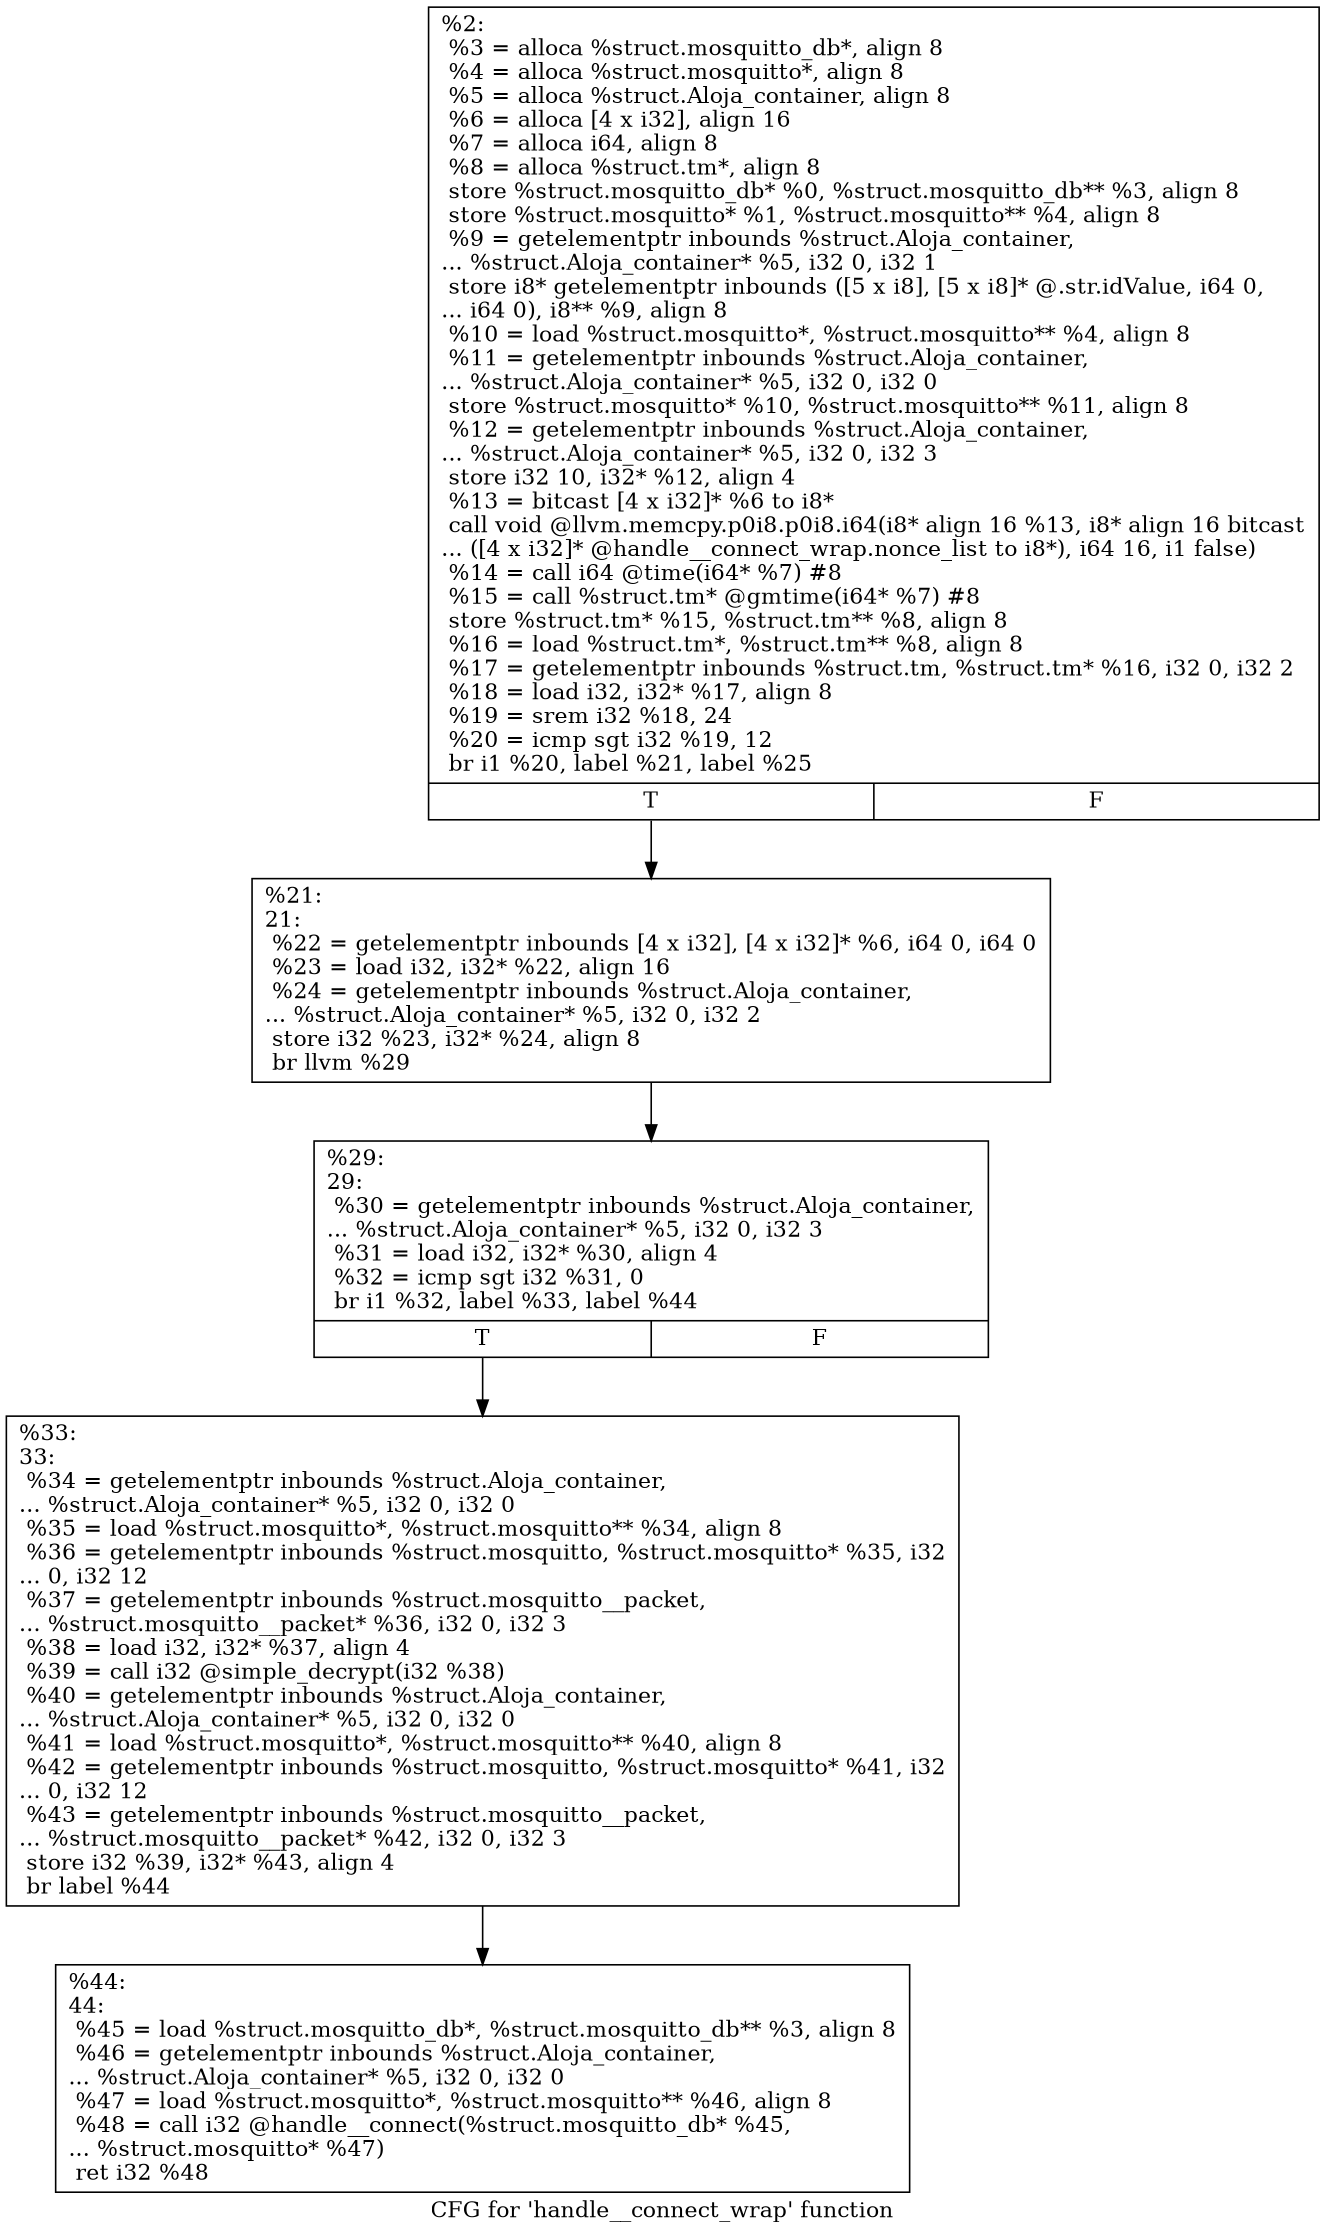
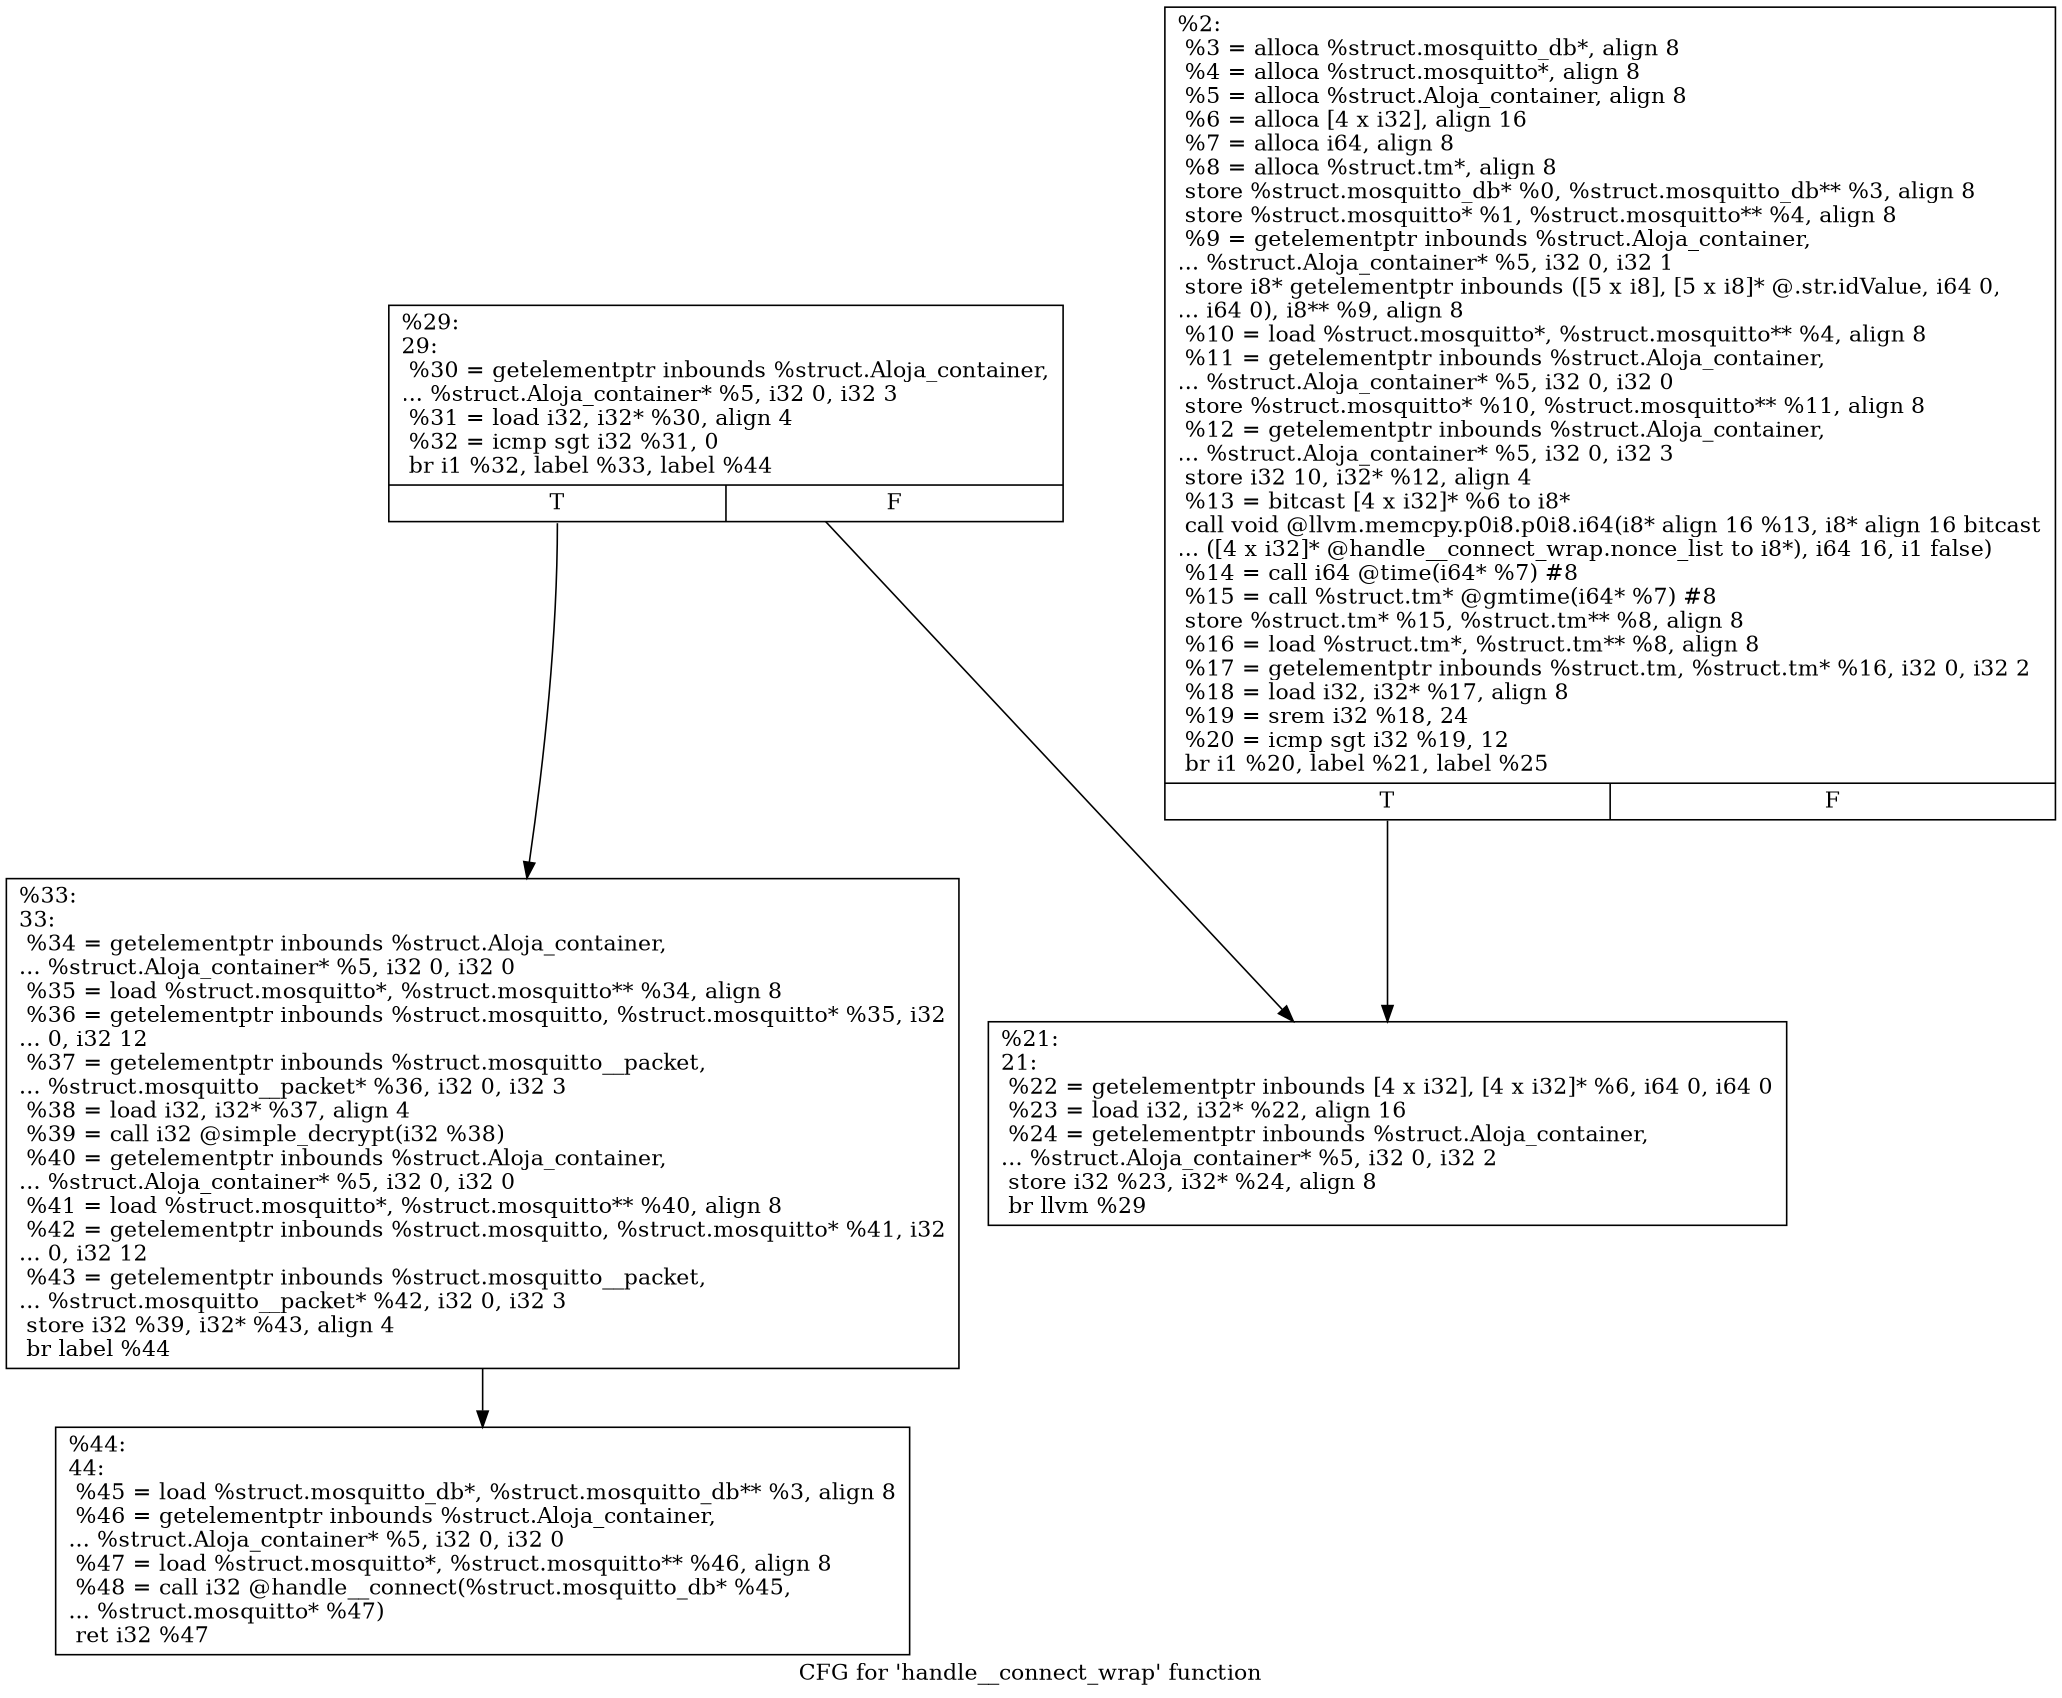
  digraph {
    label="CFG for 'handle__connect_wrap' function"
    node [shape=record]
    n1 [label="{%2:\l  %3 = alloca %struct.mosquitto_db*, align 8\l  %4 = alloca %struct.mosquitto*, align 8\l  %5 = alloca %struct.Aloja_container, align 8\l  %6 = alloca [4 x i32], align 16\l  %7 = alloca i64, align 8\l  %8 = alloca %struct.tm*, align 8\l  store %struct.mosquitto_db* %0, %struct.mosquitto_db** %3, align 8\l  store %struct.mosquitto* %1, %struct.mosquitto** %4, align 8\l  %9 = getelementptr inbounds %struct.Aloja_container,\l... %struct.Aloja_container* %5, i32 0, i32 1\l  store i8* getelementptr inbounds ([5 x i8], [5 x i8]* @.str.idValue, i64 0,\l... i64 0), i8** %9, align 8\l  %10 = load %struct.mosquitto*, %struct.mosquitto** %4, align 8\l  %11 = getelementptr inbounds %struct.Aloja_container,\l... %struct.Aloja_container* %5, i32 0, i32 0\l  store %struct.mosquitto* %10, %struct.mosquitto** %11, align 8\l  %12 = getelementptr inbounds %struct.Aloja_container,\l... %struct.Aloja_container* %5, i32 0, i32 3\l  store i32 10, i32* %12, align 4\l  %13 = bitcast [4 x i32]* %6 to i8*\l  call void @llvm.memcpy.p0i8.p0i8.i64(i8* align 16 %13, i8* align 16 bitcast\l... ([4 x i32]* @handle__connect_wrap.nonce_list to i8*), i64 16, i1 false)\l  %14 = call i64 @time(i64* %7) #8\l  %15 = call %struct.tm* @gmtime(i64* %7) #8\l  store %struct.tm* %15, %struct.tm** %8, align 8\l  %16 = load %struct.tm*, %struct.tm** %8, align 8\l  %17 = getelementptr inbounds %struct.tm, %struct.tm* %16, i32 0, i32 2\l  %18 = load i32, i32* %17, align 8\l  %19 = srem i32 %18, 24\l  %20 = icmp sgt i32 %19, 12\l  br i1 %20, label %21, label %25\l|{<s0>T|<s1>F}}"]
    n2 [label="{%21:\l21:                                               \l  %22 = getelementptr inbounds [4 x i32], [4 x i32]* %6, i64 0, i64 0\l  %23 = load i32, i32* %22, align 16\l  %24 = getelementptr inbounds %struct.Aloja_container,\l... %struct.Aloja_container* %5, i32 0, i32 2\l  store i32 %23, i32* %24, align 8\l  br llvm %29\l}"]
    n3 [label="{%29:\l29:                                               \l  %30 = getelementptr inbounds %struct.Aloja_container,\l... %struct.Aloja_container* %5, i32 0, i32 3\l  %31 = load i32, i32* %30, align 4\l  %32 = icmp sgt i32 %31, 0\l  br i1 %32, label %33, label %44\l|{<s0>T|<s1>F}}"]
    n4 [label="{%33:\l33:                                               \l  %34 = getelementptr inbounds %struct.Aloja_container,\l... %struct.Aloja_container* %5, i32 0, i32 0\l  %35 = load %struct.mosquitto*, %struct.mosquitto** %34, align 8\l  %36 = getelementptr inbounds %struct.mosquitto, %struct.mosquitto* %35, i32\l... 0, i32 12\l  %37 = getelementptr inbounds %struct.mosquitto__packet,\l... %struct.mosquitto__packet* %36, i32 0, i32 3\l  %38 = load i32, i32* %37, align 4\l  %39 = call i32 @simple_decrypt(i32 %38)\l  %40 = getelementptr inbounds %struct.Aloja_container,\l... %struct.Aloja_container* %5, i32 0, i32 0\l  %41 = load %struct.mosquitto*, %struct.mosquitto** %40, align 8\l  %42 = getelementptr inbounds %struct.mosquitto, %struct.mosquitto* %41, i32\l... 0, i32 12\l  %43 = getelementptr inbounds %struct.mosquitto__packet,\l... %struct.mosquitto__packet* %42, i32 0, i32 3\l  store i32 %39, i32* %43, align 4\l  br label %44\l}"]
-   n5 [label="{%44:\l44:                                               \l  %45 = load %struct.mosquitto_db*, %struct.mosquitto_db** %3, align 8\l  %46 = getelementptr inbounds %struct.Aloja_container,\l... %struct.Aloja_container* %5, i32 0, i32 0\l  %47 = load %struct.mosquitto*, %struct.mosquitto** %46, align 8\l  %48 = call i32 @handle__connect(%struct.mosquitto_db* %45,\l... %struct.mosquitto* %47)\l  ret i32 %48\l}"]
+   n5 [label="{%44:\l44:                                               \l  %45 = load %struct.mosquitto_db*, %struct.mosquitto_db** %3, align 8\l  %46 = getelementptr inbounds %struct.Aloja_container,\l... %struct.Aloja_container* %5, i32 0, i32 0\l  %47 = load %struct.mosquitto*, %struct.mosquitto** %46, align 8\l  %48 = call i32 @handle__connect(%struct.mosquitto_db* %45,\l... %struct.mosquitto* %47)\l  ret i32 %47\l}"]
    n1 -> n2 [tailport=s0]
-   n2 -> n3
+   n3 -> n2
    n3 -> n4 [tailport=s0]
    n4 -> n5
  }
